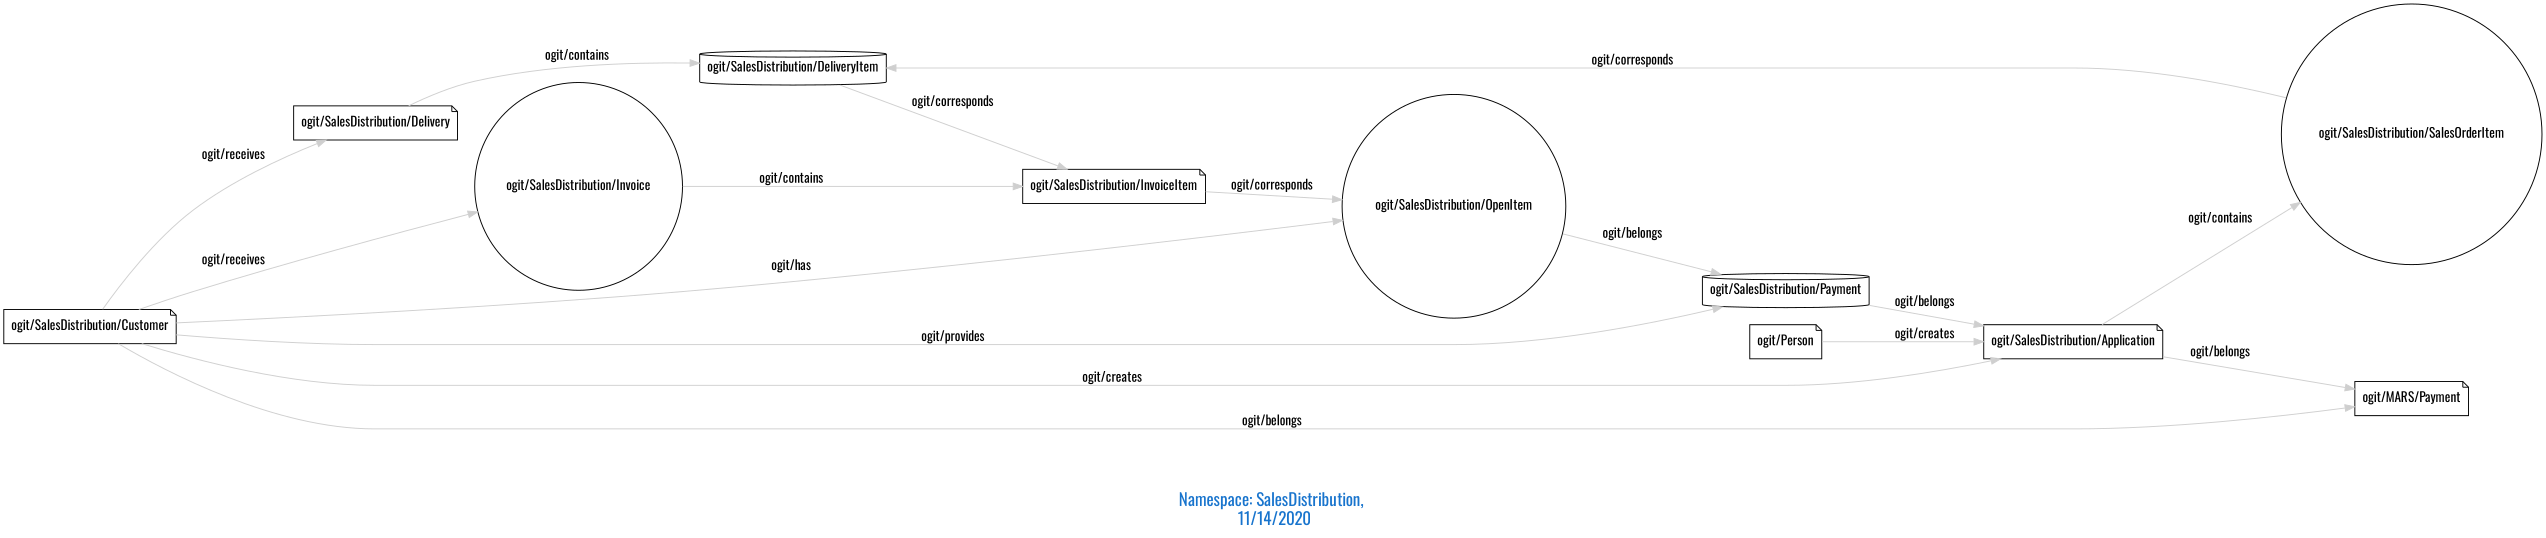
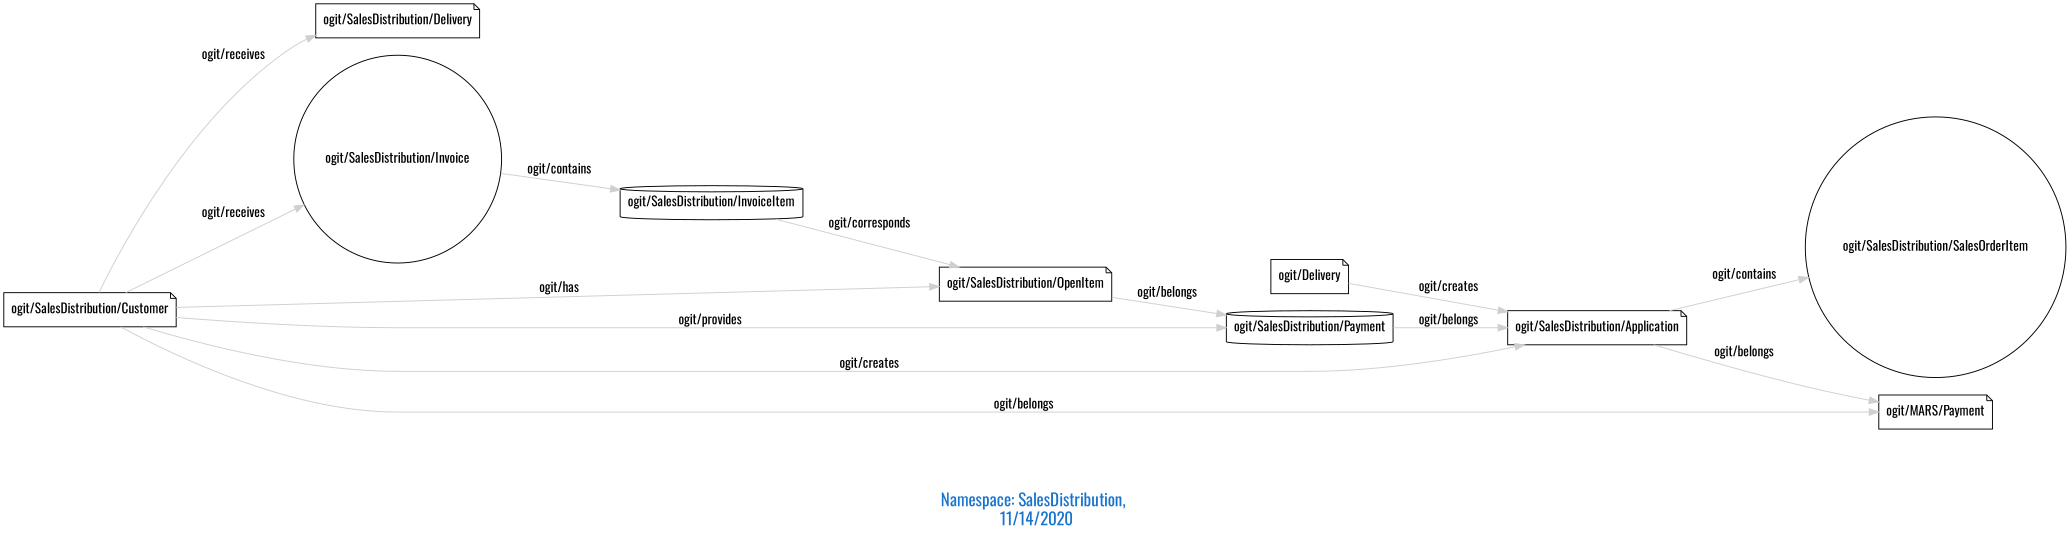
  digraph {
    fontcolor=dodgerblue3
    fontname=Oswald
    fontsize=18
    label="\n\n\nNamespace: SalesDistribution, \n 11/14/2020"
    rankdir=LR
    node [fontname=Oswald shape=note]
    edge [color=gray81 fontname=Oswald]
-   "ogit/SalesDistribution/DeliveryItem" [shape=cylinder]
    "ogit/SalesDistribution/Delivery"
-   "ogit/SalesDistribution/InvoiceItem"
-   "ogit/SalesDistribution/OpenItem" [shape=circle]
+   "ogit/SalesDistribution/InvoiceItem" [shape=cylinder]
+   "ogit/SalesDistribution/OpenItem"
    "ogit/SalesDistribution/Invoice" [shape=circle]
    "ogit/SalesDistribution/Payment" [shape=cylinder]
    n7 [label="ogit/SalesDistribution/Application"]
    "ogit/SalesDistribution/SalesOrderItem" [shape=circle]
    n9 [label="ogit/MARS/Payment"]
    "ogit/SalesDistribution/Customer"
-   "ogit/Person"
-   "ogit/SalesDistribution/DeliveryItem" -> "ogit/SalesDistribution/InvoiceItem" [label="   ogit/corresponds    "]
-   "ogit/SalesDistribution/Delivery" -> "ogit/SalesDistribution/DeliveryItem" [label="   ogit/contains    "]
+   "ogit/Person" [label="ogit/Delivery"]
    "ogit/SalesDistribution/InvoiceItem" -> "ogit/SalesDistribution/OpenItem" [label="   ogit/corresponds    "]
    "ogit/SalesDistribution/OpenItem" -> "ogit/SalesDistribution/Payment" [label="   ogit/belongs    "]
    "ogit/SalesDistribution/Invoice" -> "ogit/SalesDistribution/InvoiceItem" [label="   ogit/contains    "]
    "ogit/SalesDistribution/Payment" -> n7 [label="   ogit/belongs    "]
    n7 -> "ogit/SalesDistribution/SalesOrderItem" [label="   ogit/contains    "]
    n7 -> n9 [label="   ogit/belongs    "]
-   "ogit/SalesDistribution/SalesOrderItem" -> "ogit/SalesDistribution/DeliveryItem" [label="   ogit/corresponds    "]
    "ogit/SalesDistribution/Customer" -> "ogit/SalesDistribution/Delivery" [label="   ogit/receives    "]
    "ogit/SalesDistribution/Customer" -> "ogit/SalesDistribution/OpenItem" [label="   ogit/has    "]
    "ogit/SalesDistribution/Customer" -> "ogit/SalesDistribution/Invoice" [label="   ogit/receives    "]
    "ogit/SalesDistribution/Customer" -> "ogit/SalesDistribution/Payment" [label="   ogit/provides    "]
    "ogit/SalesDistribution/Customer" -> n7 [label="   ogit/creates    "]
    "ogit/SalesDistribution/Customer" -> n9 [label="   ogit/belongs    "]
    "ogit/Person" -> n7 [label="   ogit/creates    "]
  }
